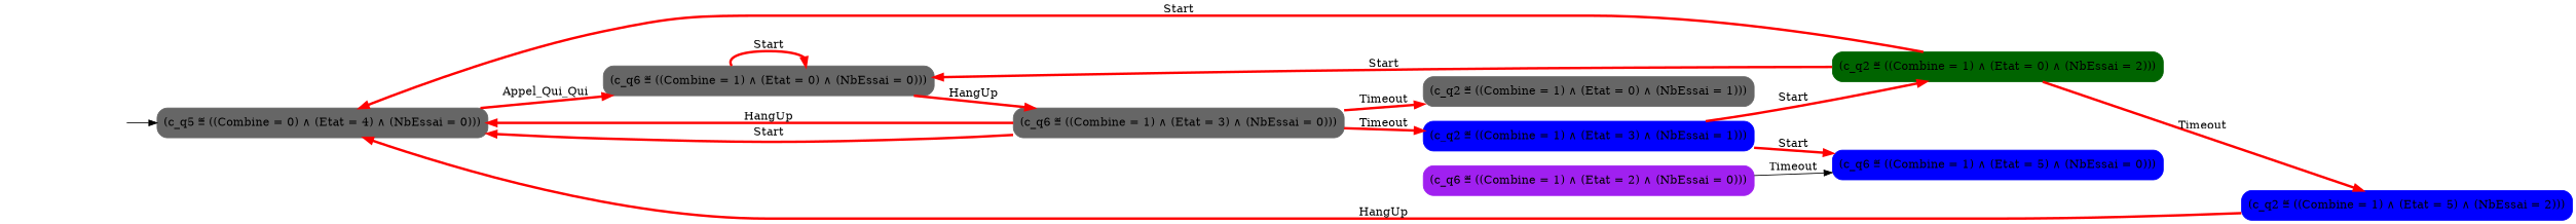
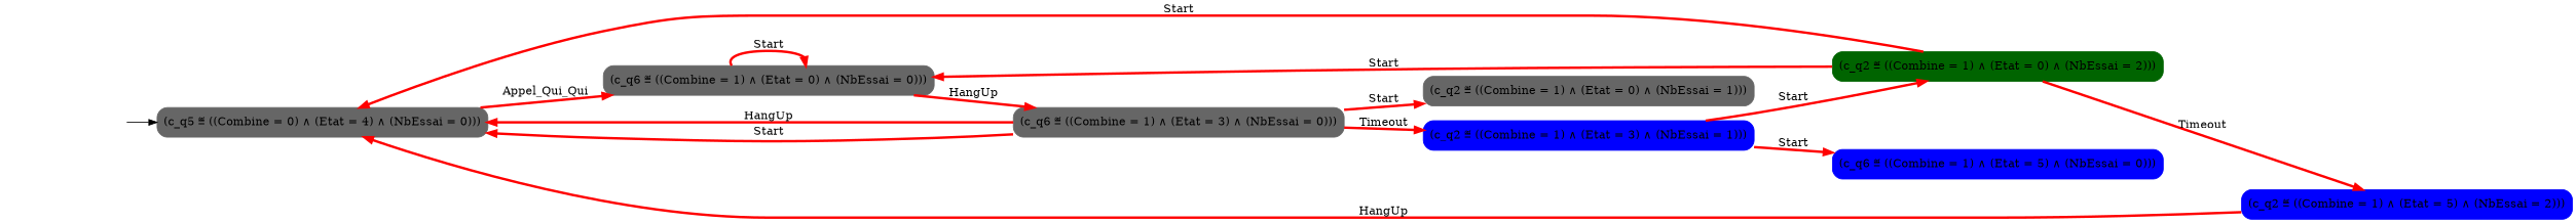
  digraph {
    rankdir=LR
    node [style="rounded, filled" color=gray40 shape=box]
    edge [color=red penwidth=3]
    start_c_q5_23 [style=invisible color="" shape=""]
    n2 [label="(c_q5 ≝ ((Combine = 0) ∧ (Etat = 4) ∧ (NbEssai = 0)))"]
    n3 [label="(c_q6 ≝ ((Combine = 1) ∧ (Etat = 0) ∧ (NbEssai = 0)))"]
    n4 [label="(c_q6 ≝ ((Combine = 1) ∧ (Etat = 3) ∧ (NbEssai = 0)))"]
    n5 [label="(c_q2 ≝ ((Combine = 1) ∧ (Etat = 0) ∧ (NbEssai = 1)))"]
    n6 [color=blue label="(c_q2 ≝ ((Combine = 1) ∧ (Etat = 3) ∧ (NbEssai = 1)))"]
    n7 [color=darkgreen label="(c_q2 ≝ ((Combine = 1) ∧ (Etat = 0) ∧ (NbEssai = 2)))"]
    n8 [color=blue label="(c_q2 ≝ ((Combine = 1) ∧ (Etat = 5) ∧ (NbEssai = 2)))"]
    n9 [color=blue label="(c_q6 ≝ ((Combine = 1) ∧ (Etat = 5) ∧ (NbEssai = 0)))"]
-   n10 [color=purple label="(c_q6 ≝ ((Combine = 1) ∧ (Etat = 2) ∧ (NbEssai = 0)))"]
    start_c_q5_23 -> n2 [color="" penwidth=""]
    n2 -> n3 [label=Appel_Qui_Qui]
    n3 -> n3 [label=Start]
    n3 -> n4 [label=HangUp]
    n4 -> n2 [label=HangUp]
    n4 -> n2 [label=Start]
-   n4 -> n5 [label=Timeout]
+   n4 -> n5 [label=Start]
    n4 -> n6 [label=Timeout]
    n6 -> n7 [label=Start]
    n6 -> n9 [label=Start]
    n7 -> n2 [label=Start]
    n7 -> n3 [label=Start]
    n7 -> n8 [label=Timeout]
    n8 -> n2 [label=HangUp]
-   n10 -> n9 [label=Timeout color="" penwidth=""]
  }
